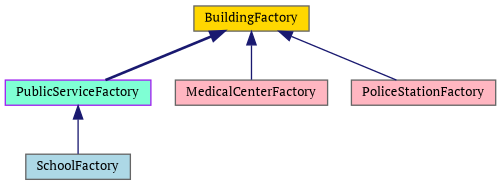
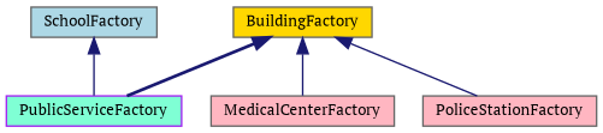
  digraph {
    fontname="PT Serif"
    node [color=gray40 fillcolor=lightpink fontname="PT Serif" fontsize=10 shape=record style=filled]
    edge [color=midnightblue dir=back fontname="PT Serif" fontsize=10 labelfontname=Helvetica labelfontsize=10 style=solid]
    n1 [color=purple fillcolor=aquamarine fontcolor=black height=0.2 label=PublicServiceFactory width=0.4]
    n2 [fillcolor=lightblue height=0.2 label=SchoolFactory width=0.4]
    n3 [height=0.2 label=MedicalCenterFactory width=0.4]
    n4 [height=0.2 label=PoliceStationFactory width=0.4]
    n5 [fillcolor=gold height=0.2 label=BuildingFactory width=0.4]
-   n1 -> n2
+   n2 -> n1
    n5 -> n1 [style=bold]
    n5 -> n3
    n5 -> n4
  }
